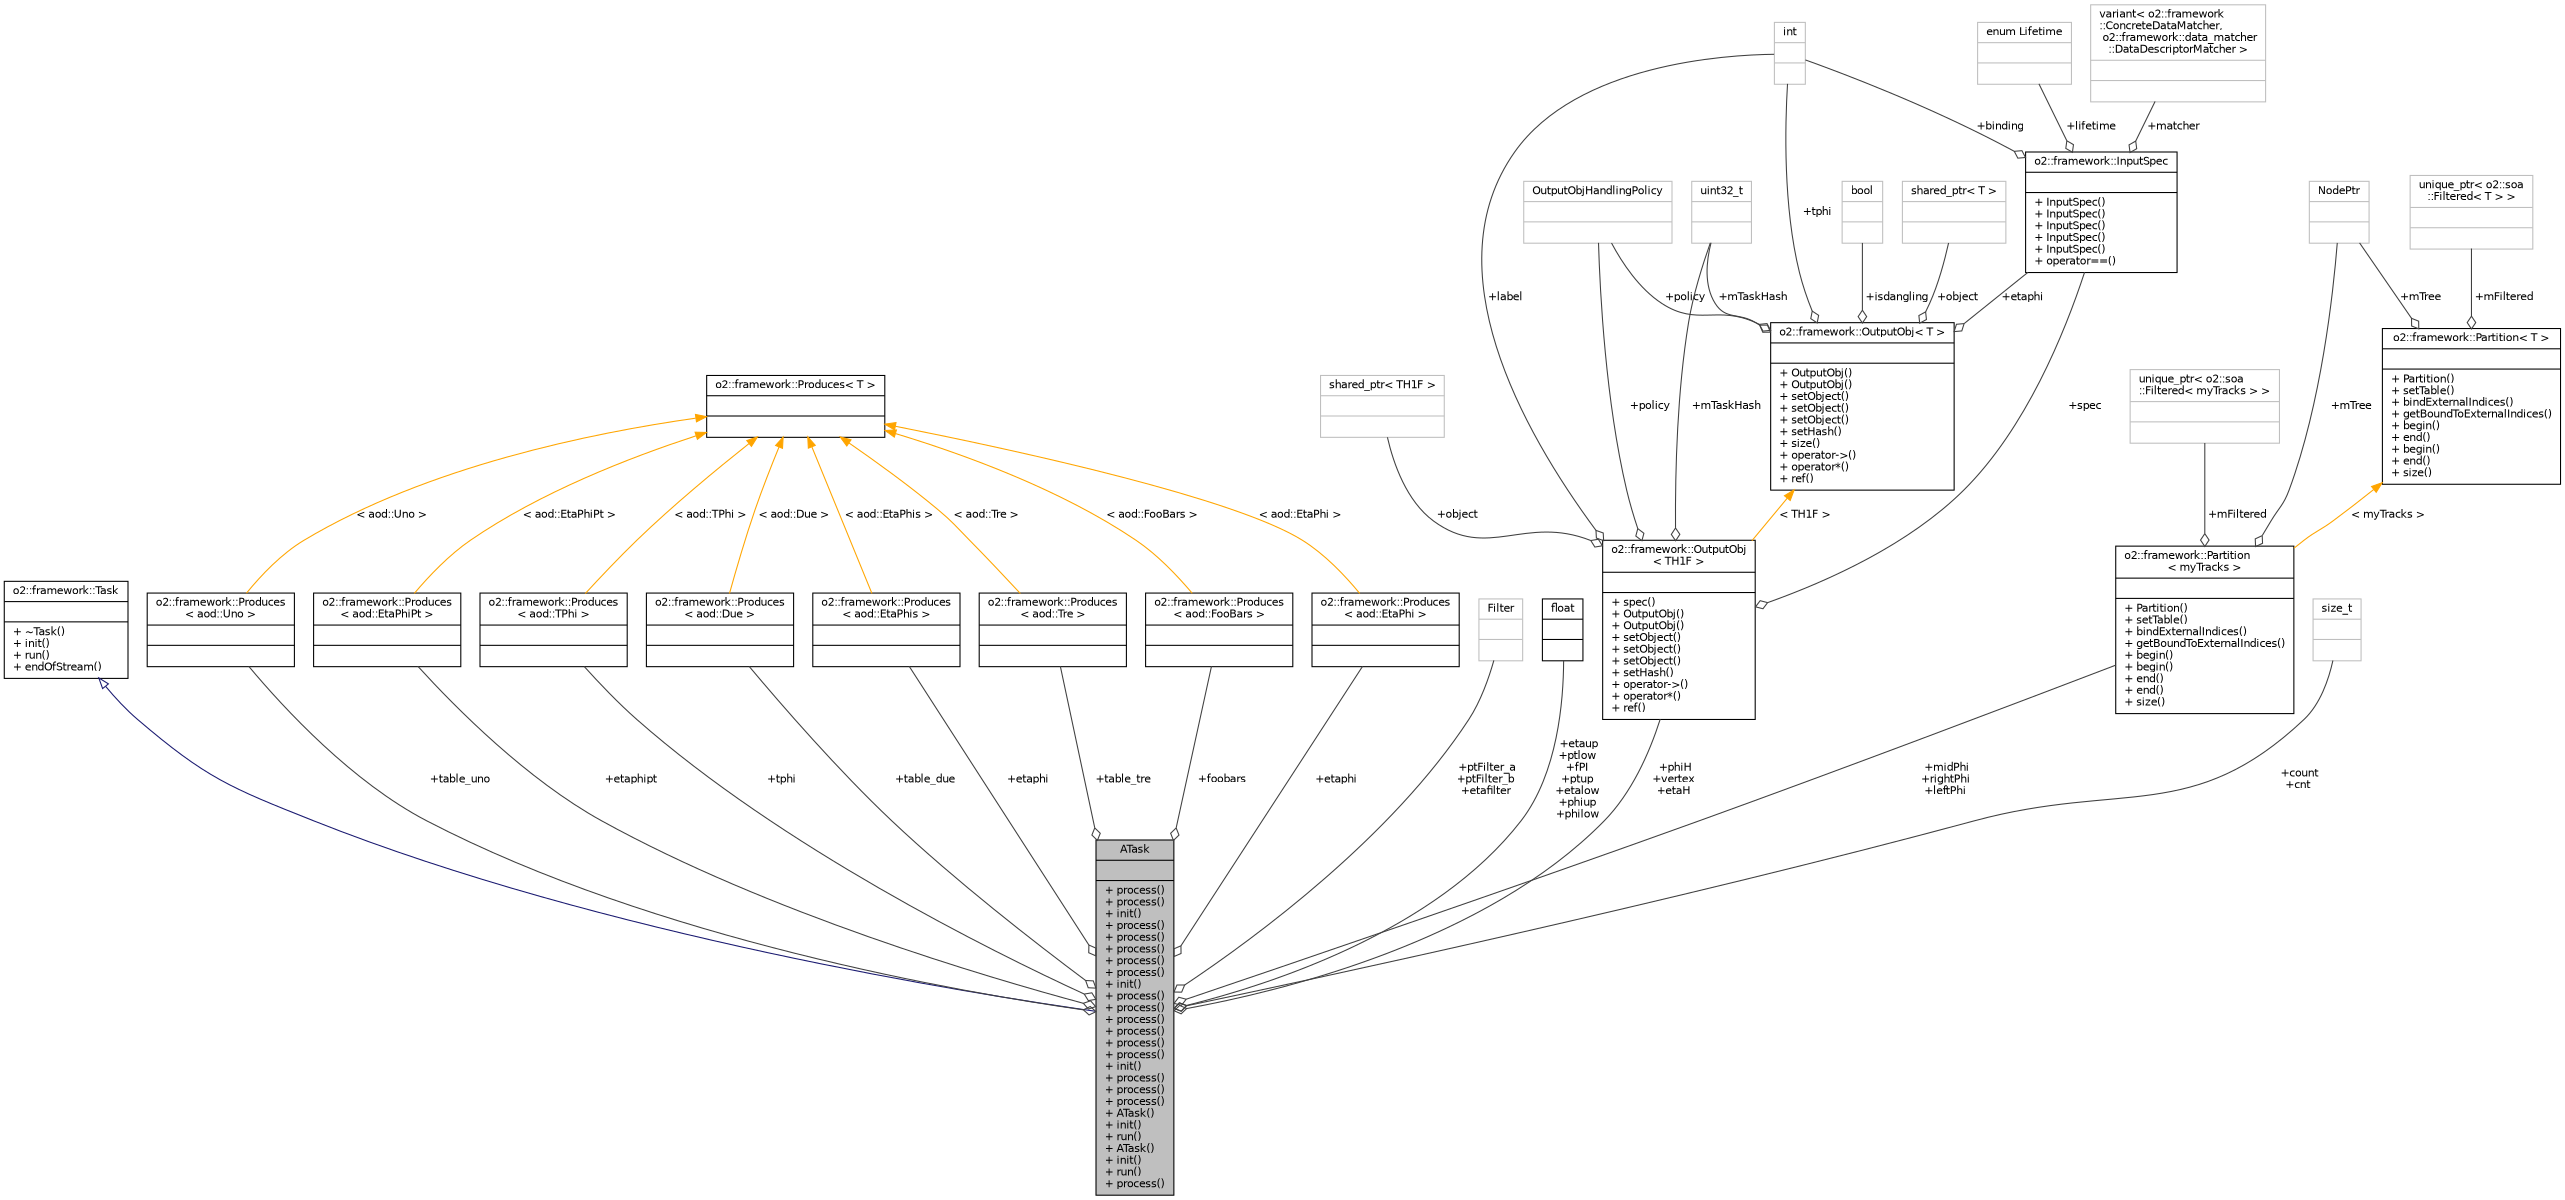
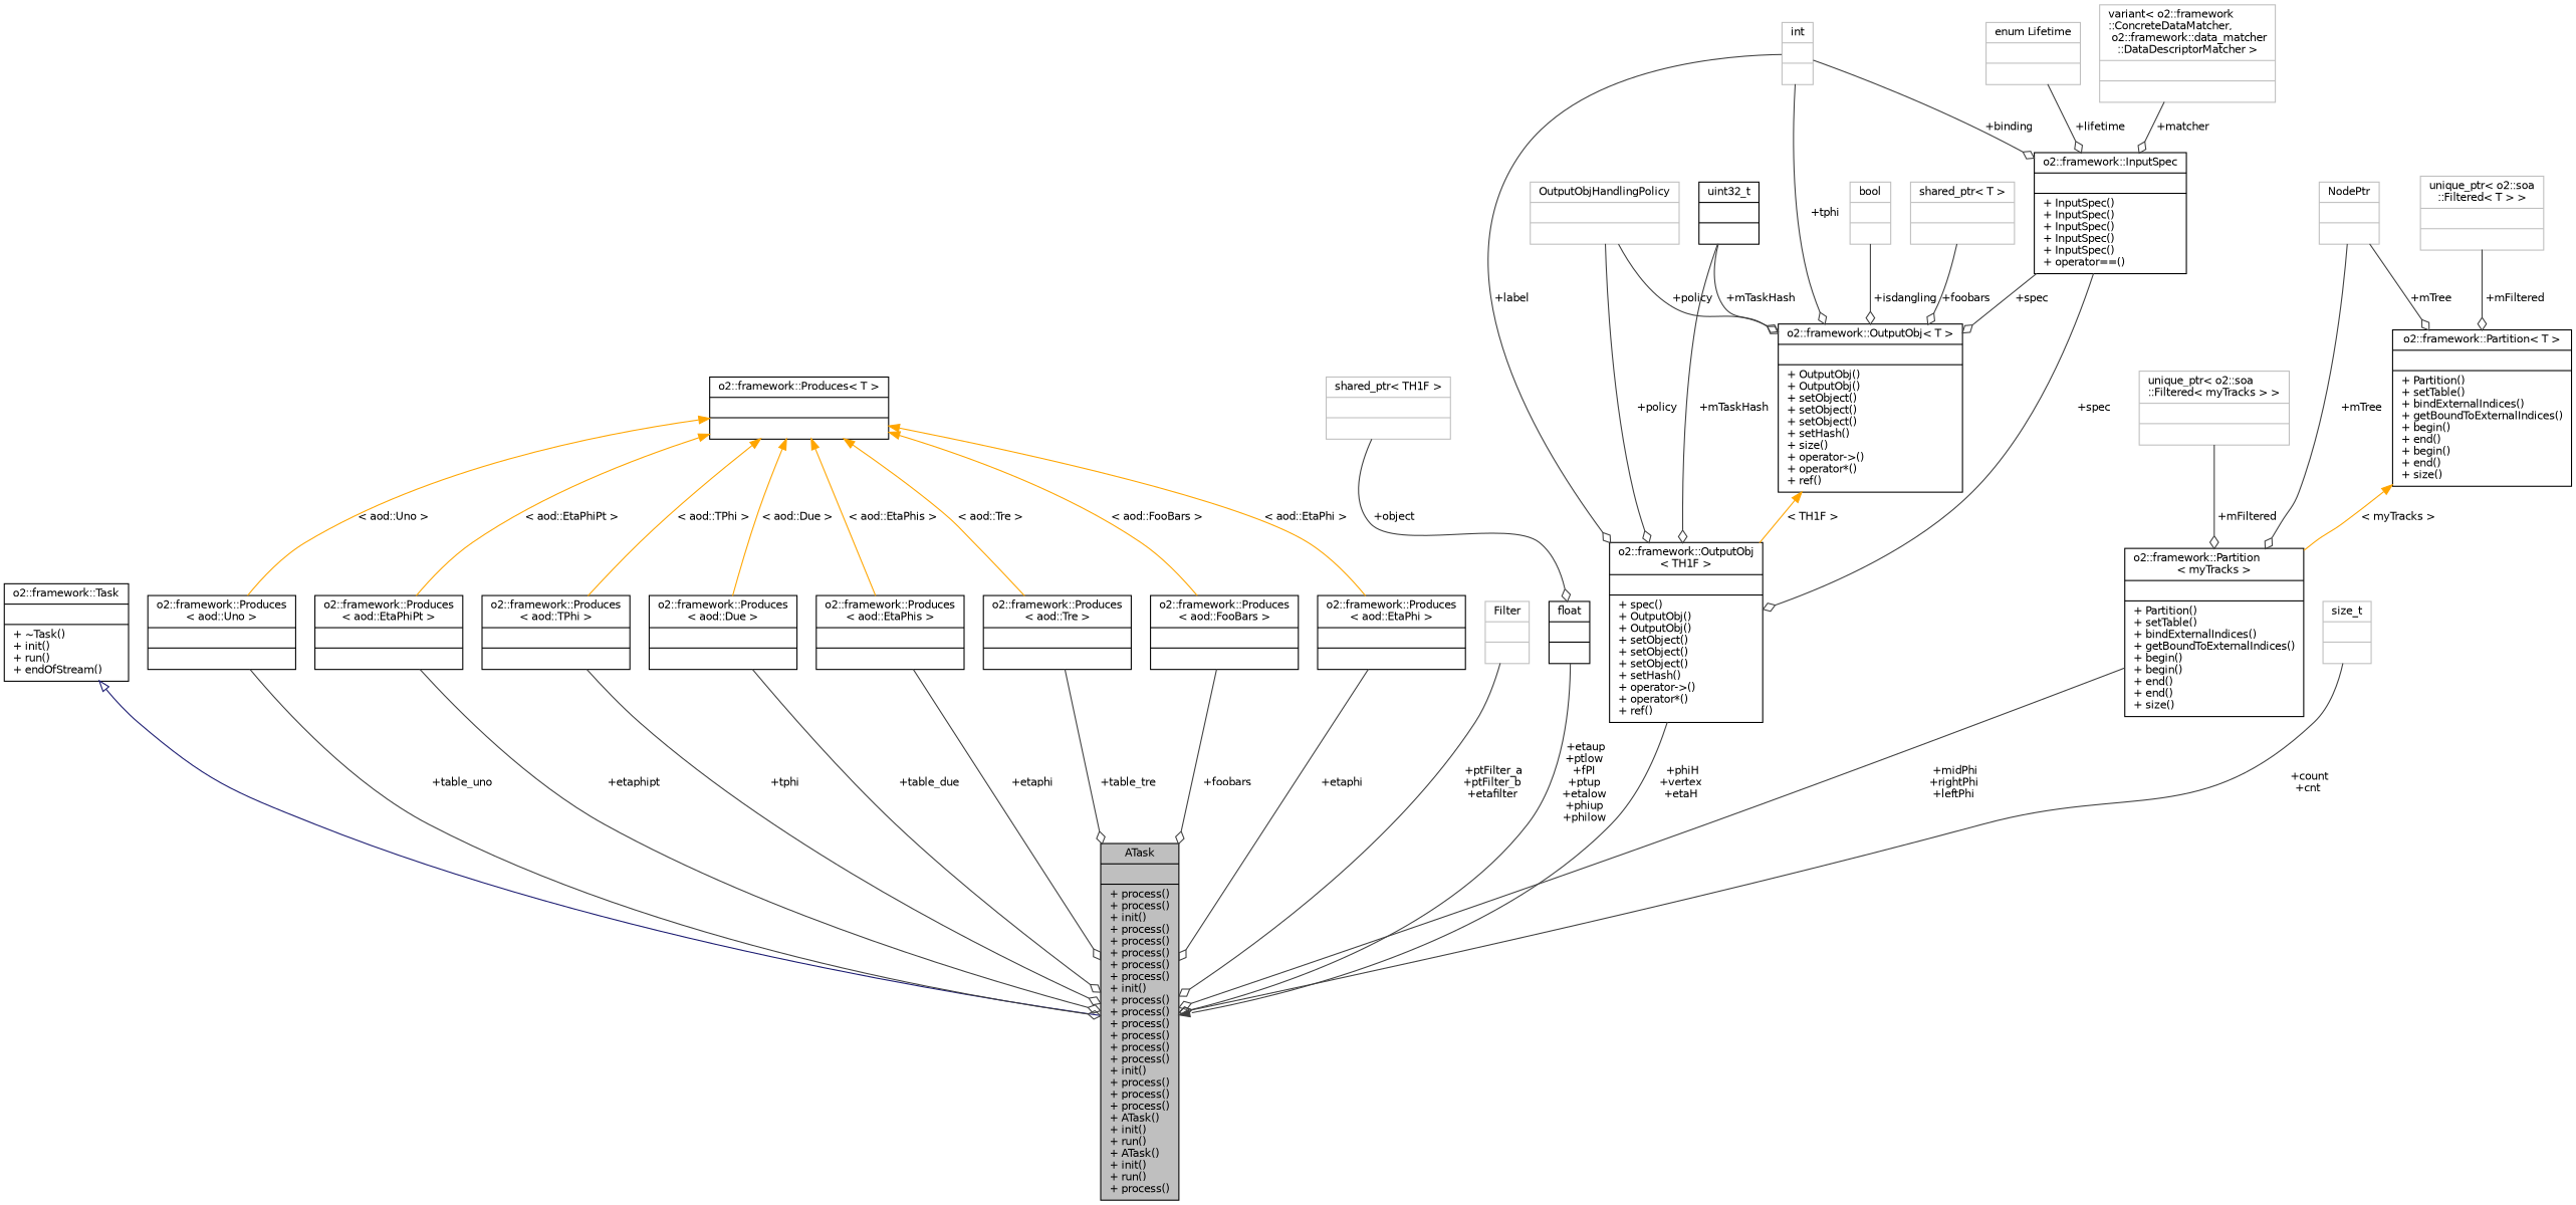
  digraph {
    node [color=black fontname=Helvetica fontsize=10 shape=record]
    edge [color=grey25 fontname=Helvetica fontsize=10 labelfontname=Helvetica labelfontsize=10 style=solid arrowhead=odiamond]
    n1 [fillcolor=grey75 fontcolor=black height=0.2 label="{ATask\n||+ process()\l+ process()\l+ init()\l+ process()\l+ process()\l+ process()\l+ process()\l+ process()\l+ init()\l+ process()\l+ process()\l+ process()\l+ process()\l+ process()\l+ process()\l+ init()\l+ process()\l+ process()\l+ process()\l+ ATask()\l+ init()\l+ run()\l+ ATask()\l+ init()\l+ run()\l+ process()\l}" style=filled width=0.4]
    n2 [height=0.2 label="{o2::framework::Task\n||+ ~Task()\l+ init()\l+ run()\l+ endOfStream()\l}" width=0.4]
    n3 [height=0.2 label="{o2::framework::Produces\l\< aod::Uno \>\n||}" width=0.4]
    n4 [height=0.2 label="{o2::framework::Produces\< T \>\n||}" width=0.4]
    n5 [height=0.2 label="{o2::framework::Produces\l\< aod::EtaPhiPt \>\n||}" width=0.4]
    n6 [height=0.2 label="{o2::framework::Produces\l\< aod::TPhi \>\n||}" width=0.4]
    n7 [height=0.2 label="{o2::framework::Produces\l\< aod::Due \>\n||}" width=0.4]
    n8 [height=0.2 label="{o2::framework::Produces\l\< aod::EtaPhis \>\n||}" width=0.4]
    n9 [height=0.2 label="{o2::framework::Produces\l\< aod::Tre \>\n||}" width=0.4]
    n10 [height=0.2 label="{o2::framework::Produces\l\< aod::FooBars \>\n||}" width=0.4]
    n11 [height=0.2 label="{o2::framework::Produces\l\< aod::EtaPhi \>\n||}" width=0.4]
    n12 [color=grey75 height=0.2 label="{Filter\n||}" width=0.4]
    n13 [height=0.2 label="{float\n||}" width=0.4]
    n14 [height=0.2 label="{o2::framework::OutputObj\l\< TH1F \>\n||+ spec()\l+ OutputObj()\l+ OutputObj()\l+ setObject()\l+ setObject()\l+ setObject()\l+ setHash()\l+ operator-\>()\l+ operator*()\l+ ref()\l}" width=0.4]
    n15 [color=grey75 height=0.2 label="{OutputObjHandlingPolicy\n||}" width=0.4]
    n16 [height=0.2 label="{o2::framework::OutputObj\< T \>\n||+ OutputObj()\l+ OutputObj()\l+ setObject()\l+ setObject()\l+ setObject()\l+ setHash()\l+ size()\l+ operator-\>()\l+ operator*()\l+ ref()\l}" width=0.4]
-   n17 [color=grey75 height=0.2 label="{uint32_t\n||}" width=0.4]
+   n17 [height=0.2 label="{uint32_t\n||}" width=0.4]
    n18 [color=grey75 height=0.2 label="{int\n||}" width=0.4]
    n19 [height=0.2 label="{o2::framework::InputSpec\n||+ InputSpec()\l+ InputSpec()\l+ InputSpec()\l+ InputSpec()\l+ InputSpec()\l+ operator==()\l}" width=0.4]
    n20 [color=grey75 height=0.2 label="{bool\n||}" width=0.4]
    n21 [color=grey75 height=0.2 label="{enum Lifetime\n||}" width=0.4]
    n22 [color=grey75 height=0.2 label="{variant\< o2::framework\l::ConcreteDataMatcher,\l o2::framework::data_matcher\l::DataDescriptorMatcher \>\n||}" width=0.4]
    n23 [color=grey75 height=0.2 label="{shared_ptr\< TH1F \>\n||}" width=0.4]
    n24 [color=grey75 height=0.2 label="{shared_ptr\< T \>\n||}" width=0.4]
    n25 [height=0.2 label="{o2::framework::Partition\l\< myTracks \>\n||+ Partition()\l+ setTable()\l+ bindExternalIndices()\l+ getBoundToExternalIndices()\l+ begin()\l+ begin()\l+ end()\l+ end()\l+ size()\l}" width=0.4]
    n26 [color=grey75 height=0.2 label="{unique_ptr\< o2::soa\l::Filtered\< myTracks \> \>\n||}" width=0.4]
    n27 [color=grey75 height=0.2 label="{NodePtr\n||}" width=0.4]
    n28 [height=0.2 label="{o2::framework::Partition\< T \>\n||+ Partition()\l+ setTable()\l+ bindExternalIndices()\l+ getBoundToExternalIndices()\l+ begin()\l+ end()\l+ begin()\l+ end()\l+ size()\l}" width=0.4]
    n29 [color=grey75 height=0.2 label="{unique_ptr\< o2::soa\l::Filtered\< T \> \>\n||}" width=0.4]
    n30 [color=grey75 height=0.2 label="{size_t\n||}" width=0.4]
    n2 -> n1 [arrowtail=onormal color=midnightblue dir=back arrowhead=""]
    n3 -> n1 [label=" +table_uno"]
    n4 -> n3 [color=orange dir=back label=" \< aod::Uno \>" arrowhead=""]
    n4 -> n5 [color=orange dir=back label=" \< aod::EtaPhiPt \>" arrowhead=""]
    n4 -> n6 [color=orange dir=back label=" \< aod::TPhi \>" arrowhead=""]
    n4 -> n7 [color=orange dir=back label=" \< aod::Due \>" arrowhead=""]
    n4 -> n8 [color=orange dir=back label=" \< aod::EtaPhis \>" arrowhead=""]
    n4 -> n9 [color=orange dir=back label=" \< aod::Tre \>" arrowhead=""]
    n4 -> n10 [color=orange dir=back label=" \< aod::FooBars \>" arrowhead=""]
    n4 -> n11 [color=orange dir=back label=" \< aod::EtaPhi \>" arrowhead=""]
    n5 -> n1 [label=" +etaphipt"]
    n6 -> n1 [label=" +tphi"]
    n7 -> n1 [label=" +table_due"]
    n8 -> n1 [label=" +etaphi"]
    n9 -> n1 [label=" +table_tre"]
    n10 -> n1 [label=" +foobars"]
    n11 -> n1 [label=" +etaphi"]
    n12 -> n1 [label=" +ptFilter_a\n+ptFilter_b\n+etafilter"]
    n13 -> n1 [label=" +etaup\n+ptlow\n+fPI\n+ptup\n+etalow\n+phiup\n+philow"]
-   n14 -> n1 [label=" +phiH\n+vertex\n+etaH"]
+   n14 -> n1 [arrowhead=normal label=" +phiH\n+vertex\n+etaH"]
    n15 -> n14 [label=" +policy"]
    n15 -> n16 [label=" +policy"]
    n16 -> n14 [color=orange dir=back label=" \< TH1F \>" arrowhead=""]
    n17 -> n14 [label=" +mTaskHash"]
    n17 -> n16 [label=" +mTaskHash"]
    n18 -> n14 [label=" +label"]
    n18 -> n16 [label=" +tphi"]
    n18 -> n19 [label=" +binding"]
    n19 -> n14 [label=" +spec"]
-   n19 -> n16 [label=" +etaphi"]
+   n19 -> n16 [label=" +spec"]
    n20 -> n16 [label=" +isdangling"]
    n21 -> n19 [label=" +lifetime"]
    n22 -> n19 [label=" +matcher"]
-   n23 -> n14 [label=" +object"]
-   n24 -> n16 [label=" +object"]
+   n23 -> n13 [label=" +object"]
+   n24 -> n16 [label=" +foobars"]
    n25 -> n1 [label=" +midPhi\n+rightPhi\n+leftPhi"]
    n26 -> n25 [label=" +mFiltered"]
    n27 -> n25 [label=" +mTree"]
    n27 -> n28 [label=" +mTree"]
    n28 -> n25 [color=orange dir=back label=" \< myTracks \>" arrowhead=""]
    n29 -> n28 [label=" +mFiltered"]
    n30 -> n1 [label=" +count\n+cnt"]
  }
